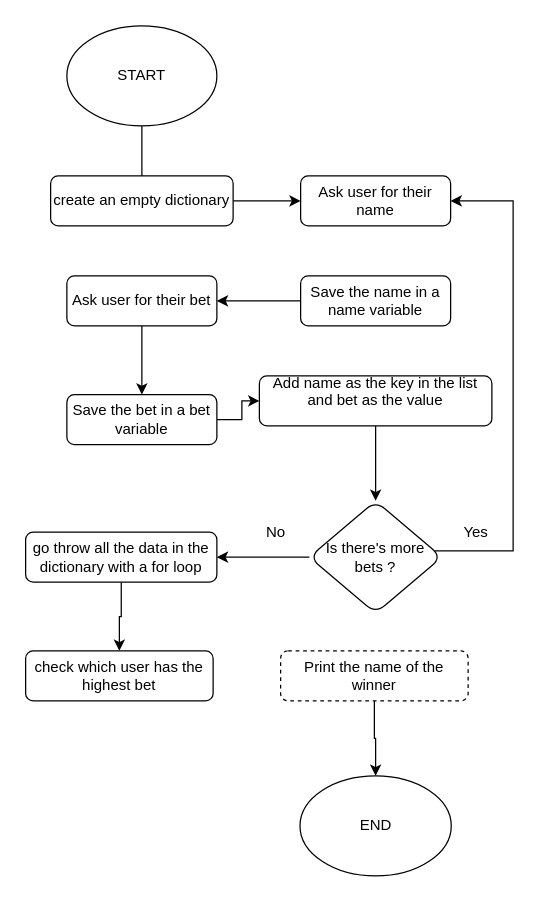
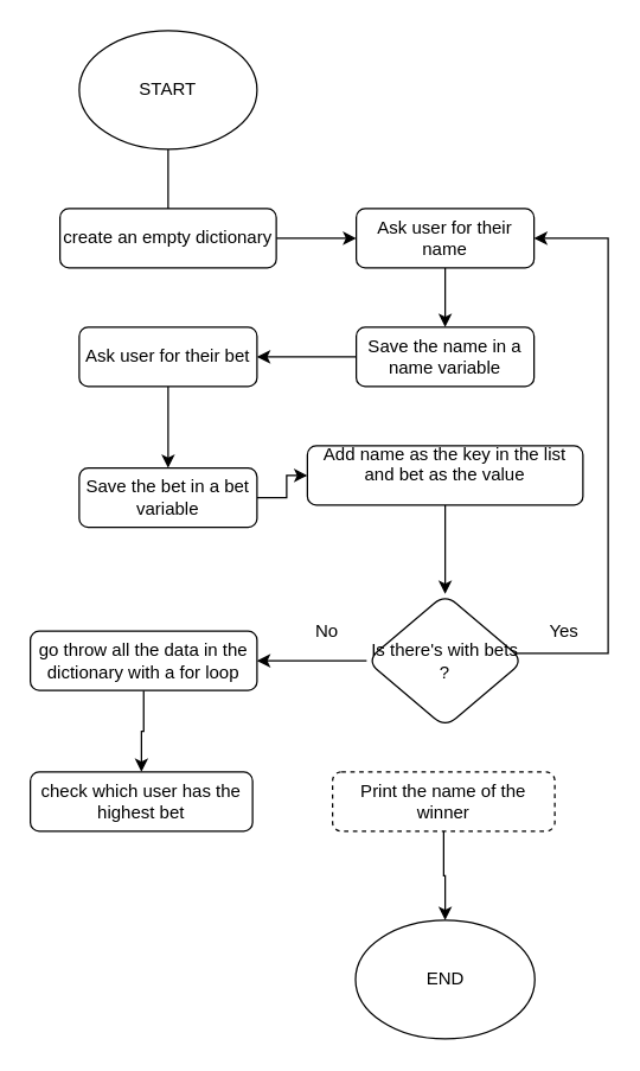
  <mxCell id="0" />
  <mxCell id="1" parent="0" />
+ <mxCell id="2" style="edgeStyle=orthogonalEdgeStyle;rounded=0;orthogonalLoop=1;jettySize=auto;html=1;" edge="1" parent="1" source="3" target="9"><mxGeometry relative="1" as="geometry" /></mxCell>
  <mxCell id="3" value="Ask user for their name" style="rounded=1;whiteSpace=wrap;html=1;fontSize=12;glass=0;strokeWidth=1;shadow=0;" parent="1" vertex="1"><mxGeometry x="240" y="140" width="120" height="40" as="geometry" /></mxCell>
  <mxCell id="4" style="edgeStyle=orthogonalEdgeStyle;rounded=0;orthogonalLoop=1;jettySize=auto;html=1;endArrow=none;" edge="1" parent="1" source="5" target="13"><mxGeometry relative="1" as="geometry" /></mxCell>
  <mxCell id="5" value="START" style="ellipse;whiteSpace=wrap;html=1;" vertex="1" parent="1"><mxGeometry x="53" y="20" width="120" height="80" as="geometry" /></mxCell>
  <mxCell id="6" value="" style="edgeStyle=orthogonalEdgeStyle;rounded=0;orthogonalLoop=1;jettySize=auto;html=1;" edge="1" parent="1" source="7" target="11"><mxGeometry relative="1" as="geometry" /></mxCell>
  <mxCell id="7" value="Ask user for their bet" style="rounded=1;whiteSpace=wrap;html=1;fontSize=12;glass=0;strokeWidth=1;shadow=0;" vertex="1" parent="1"><mxGeometry x="53" y="220" width="120" height="40" as="geometry" /></mxCell>
  <mxCell id="8" style="edgeStyle=orthogonalEdgeStyle;rounded=0;orthogonalLoop=1;jettySize=auto;html=1;" edge="1" parent="1" source="9" target="7"><mxGeometry relative="1" as="geometry" /></mxCell>
  <mxCell id="9" value="Save the name in a name variable" style="rounded=1;whiteSpace=wrap;html=1;fontSize=12;glass=0;strokeWidth=1;shadow=0;" vertex="1" parent="1"><mxGeometry x="240" y="220" width="120" height="40" as="geometry" /></mxCell>
  <mxCell id="10" value="" style="edgeStyle=orthogonalEdgeStyle;rounded=0;orthogonalLoop=1;jettySize=auto;html=1;" edge="1" parent="1" source="11" target="15"><mxGeometry relative="1" as="geometry" /></mxCell>
  <mxCell id="11" value="Save the bet in a bet variable" style="rounded=1;whiteSpace=wrap;html=1;fontSize=12;glass=0;strokeWidth=1;shadow=0;" vertex="1" parent="1"><mxGeometry x="53" y="315" width="120" height="40" as="geometry" /></mxCell>
  <mxCell id="12" style="edgeStyle=orthogonalEdgeStyle;rounded=0;orthogonalLoop=1;jettySize=auto;html=1;" edge="1" parent="1" source="13" target="3"><mxGeometry relative="1" as="geometry" /></mxCell>
  <mxCell id="13" value="create an empty dictionary" style="rounded=1;whiteSpace=wrap;html=1;" vertex="1" parent="1"><mxGeometry x="40" y="140" width="146" height="40" as="geometry" /></mxCell>
  <mxCell id="14" value="" style="edgeStyle=orthogonalEdgeStyle;rounded=0;orthogonalLoop=1;jettySize=auto;html=1;" edge="1" parent="1" source="15" target="18"><mxGeometry relative="1" as="geometry" /></mxCell>
  <mxCell id="15" value="Add name as the key in the list and bet as the value&lt;div&gt;&lt;br&gt;&lt;/div&gt;" style="rounded=1;whiteSpace=wrap;html=1;fontSize=12;glass=0;strokeWidth=1;shadow=0;" vertex="1" parent="1"><mxGeometry x="207" y="300" width="186" height="40" as="geometry" /></mxCell>
  <mxCell id="16" style="edgeStyle=orthogonalEdgeStyle;rounded=0;orthogonalLoop=1;jettySize=auto;html=1;" edge="1" parent="1" source="18"><mxGeometry relative="1" as="geometry"><mxPoint x="360" y="160" as="targetPoint" /><Array as="points"><mxPoint x="410" y="440" /><mxPoint x="410" y="160" /></Array></mxGeometry></mxCell>
  <mxCell id="17" value="" style="edgeStyle=orthogonalEdgeStyle;rounded=0;orthogonalLoop=1;jettySize=auto;html=1;" edge="1" parent="1" source="18" target="21"><mxGeometry relative="1" as="geometry" /></mxCell>
- <mxCell id="18" value="Is there's more bets ?" style="rhombus;whiteSpace=wrap;html=1;rounded=1;glass=0;strokeWidth=1;shadow=0;" vertex="1" parent="1"><mxGeometry x="247" y="400" width="106" height="90" as="geometry" /></mxCell>
+ <mxCell id="18" value="Is there's with bets ?" style="rhombus;whiteSpace=wrap;html=1;rounded=1;glass=0;strokeWidth=1;shadow=0;" vertex="1" parent="1"><mxGeometry x="247" y="400" width="106" height="90" as="geometry" /></mxCell>
  <mxCell id="19" value="Yes" style="text;html=1;align=center;verticalAlign=middle;resizable=0;points=[];autosize=1;strokeColor=none;fillColor=none;" vertex="1" parent="1"><mxGeometry x="360" y="410" width="40" height="30" as="geometry" /></mxCell>
  <mxCell id="20" value="" style="edgeStyle=orthogonalEdgeStyle;rounded=0;orthogonalLoop=1;jettySize=auto;html=1;" edge="1" parent="1" source="21" target="23"><mxGeometry relative="1" as="geometry" /></mxCell>
  <mxCell id="21" value="go throw all the data in the dictionary with a for loop" style="whiteSpace=wrap;html=1;rounded=1;glass=0;strokeWidth=1;shadow=0;" vertex="1" parent="1"><mxGeometry x="20" y="425" width="153" height="40" as="geometry" /></mxCell>
  <mxCell id="22" value="No" style="text;html=1;align=center;verticalAlign=middle;resizable=0;points=[];autosize=1;strokeColor=none;fillColor=none;" vertex="1" parent="1"><mxGeometry x="200" y="410" width="40" height="30" as="geometry" /></mxCell>
  <mxCell id="23" value="check which user has the highest bet" style="whiteSpace=wrap;html=1;rounded=1;glass=0;strokeWidth=1;shadow=0;" vertex="1" parent="1"><mxGeometry x="20" y="520" width="150" height="40" as="geometry" /></mxCell>
  <mxCell id="24" value="" style="edgeStyle=orthogonalEdgeStyle;rounded=0;orthogonalLoop=1;jettySize=auto;html=1;" edge="1" parent="1" source="25" target="26"><mxGeometry relative="1" as="geometry" /></mxCell>
  <mxCell id="25" value="Print the name of the winner" style="whiteSpace=wrap;html=1;rounded=1;glass=0;strokeWidth=1;shadow=0;dashed=1;" vertex="1" parent="1"><mxGeometry x="224" y="520" width="150" height="40" as="geometry" /></mxCell>
  <mxCell id="26" value="END" style="ellipse;whiteSpace=wrap;html=1;rounded=1;glass=0;strokeWidth=1;shadow=0;" vertex="1" parent="1"><mxGeometry x="239.5" y="620" width="121" height="80" as="geometry" /></mxCell>
